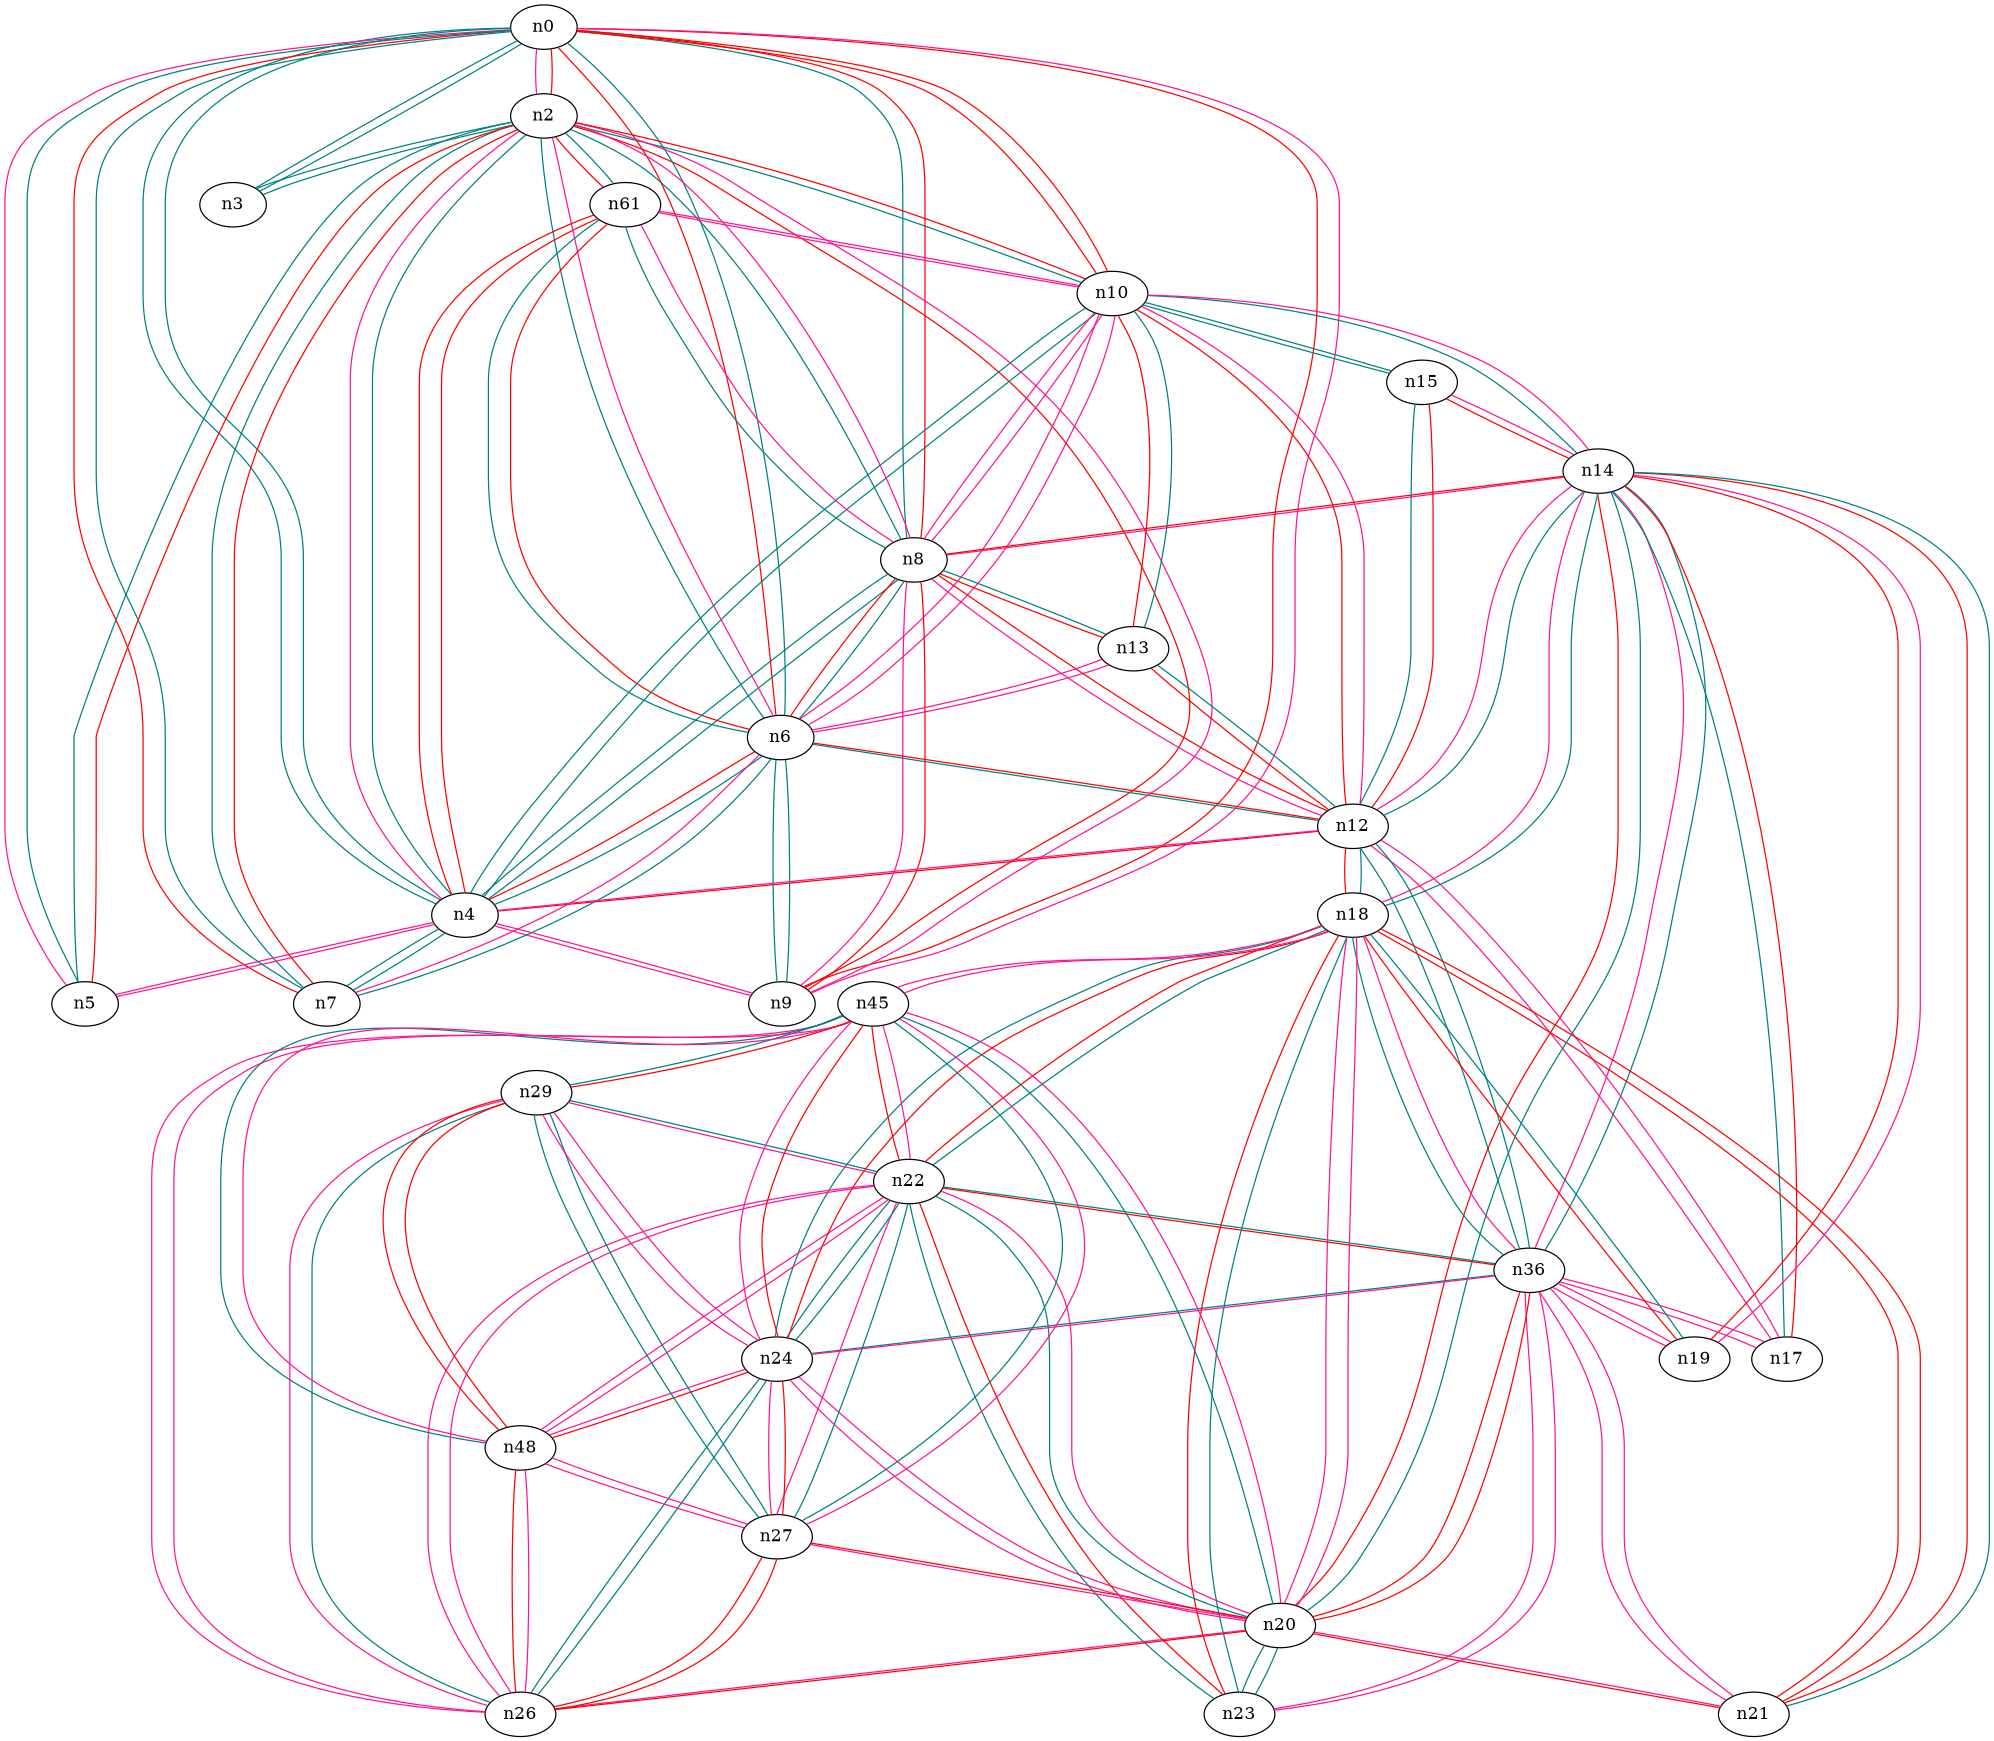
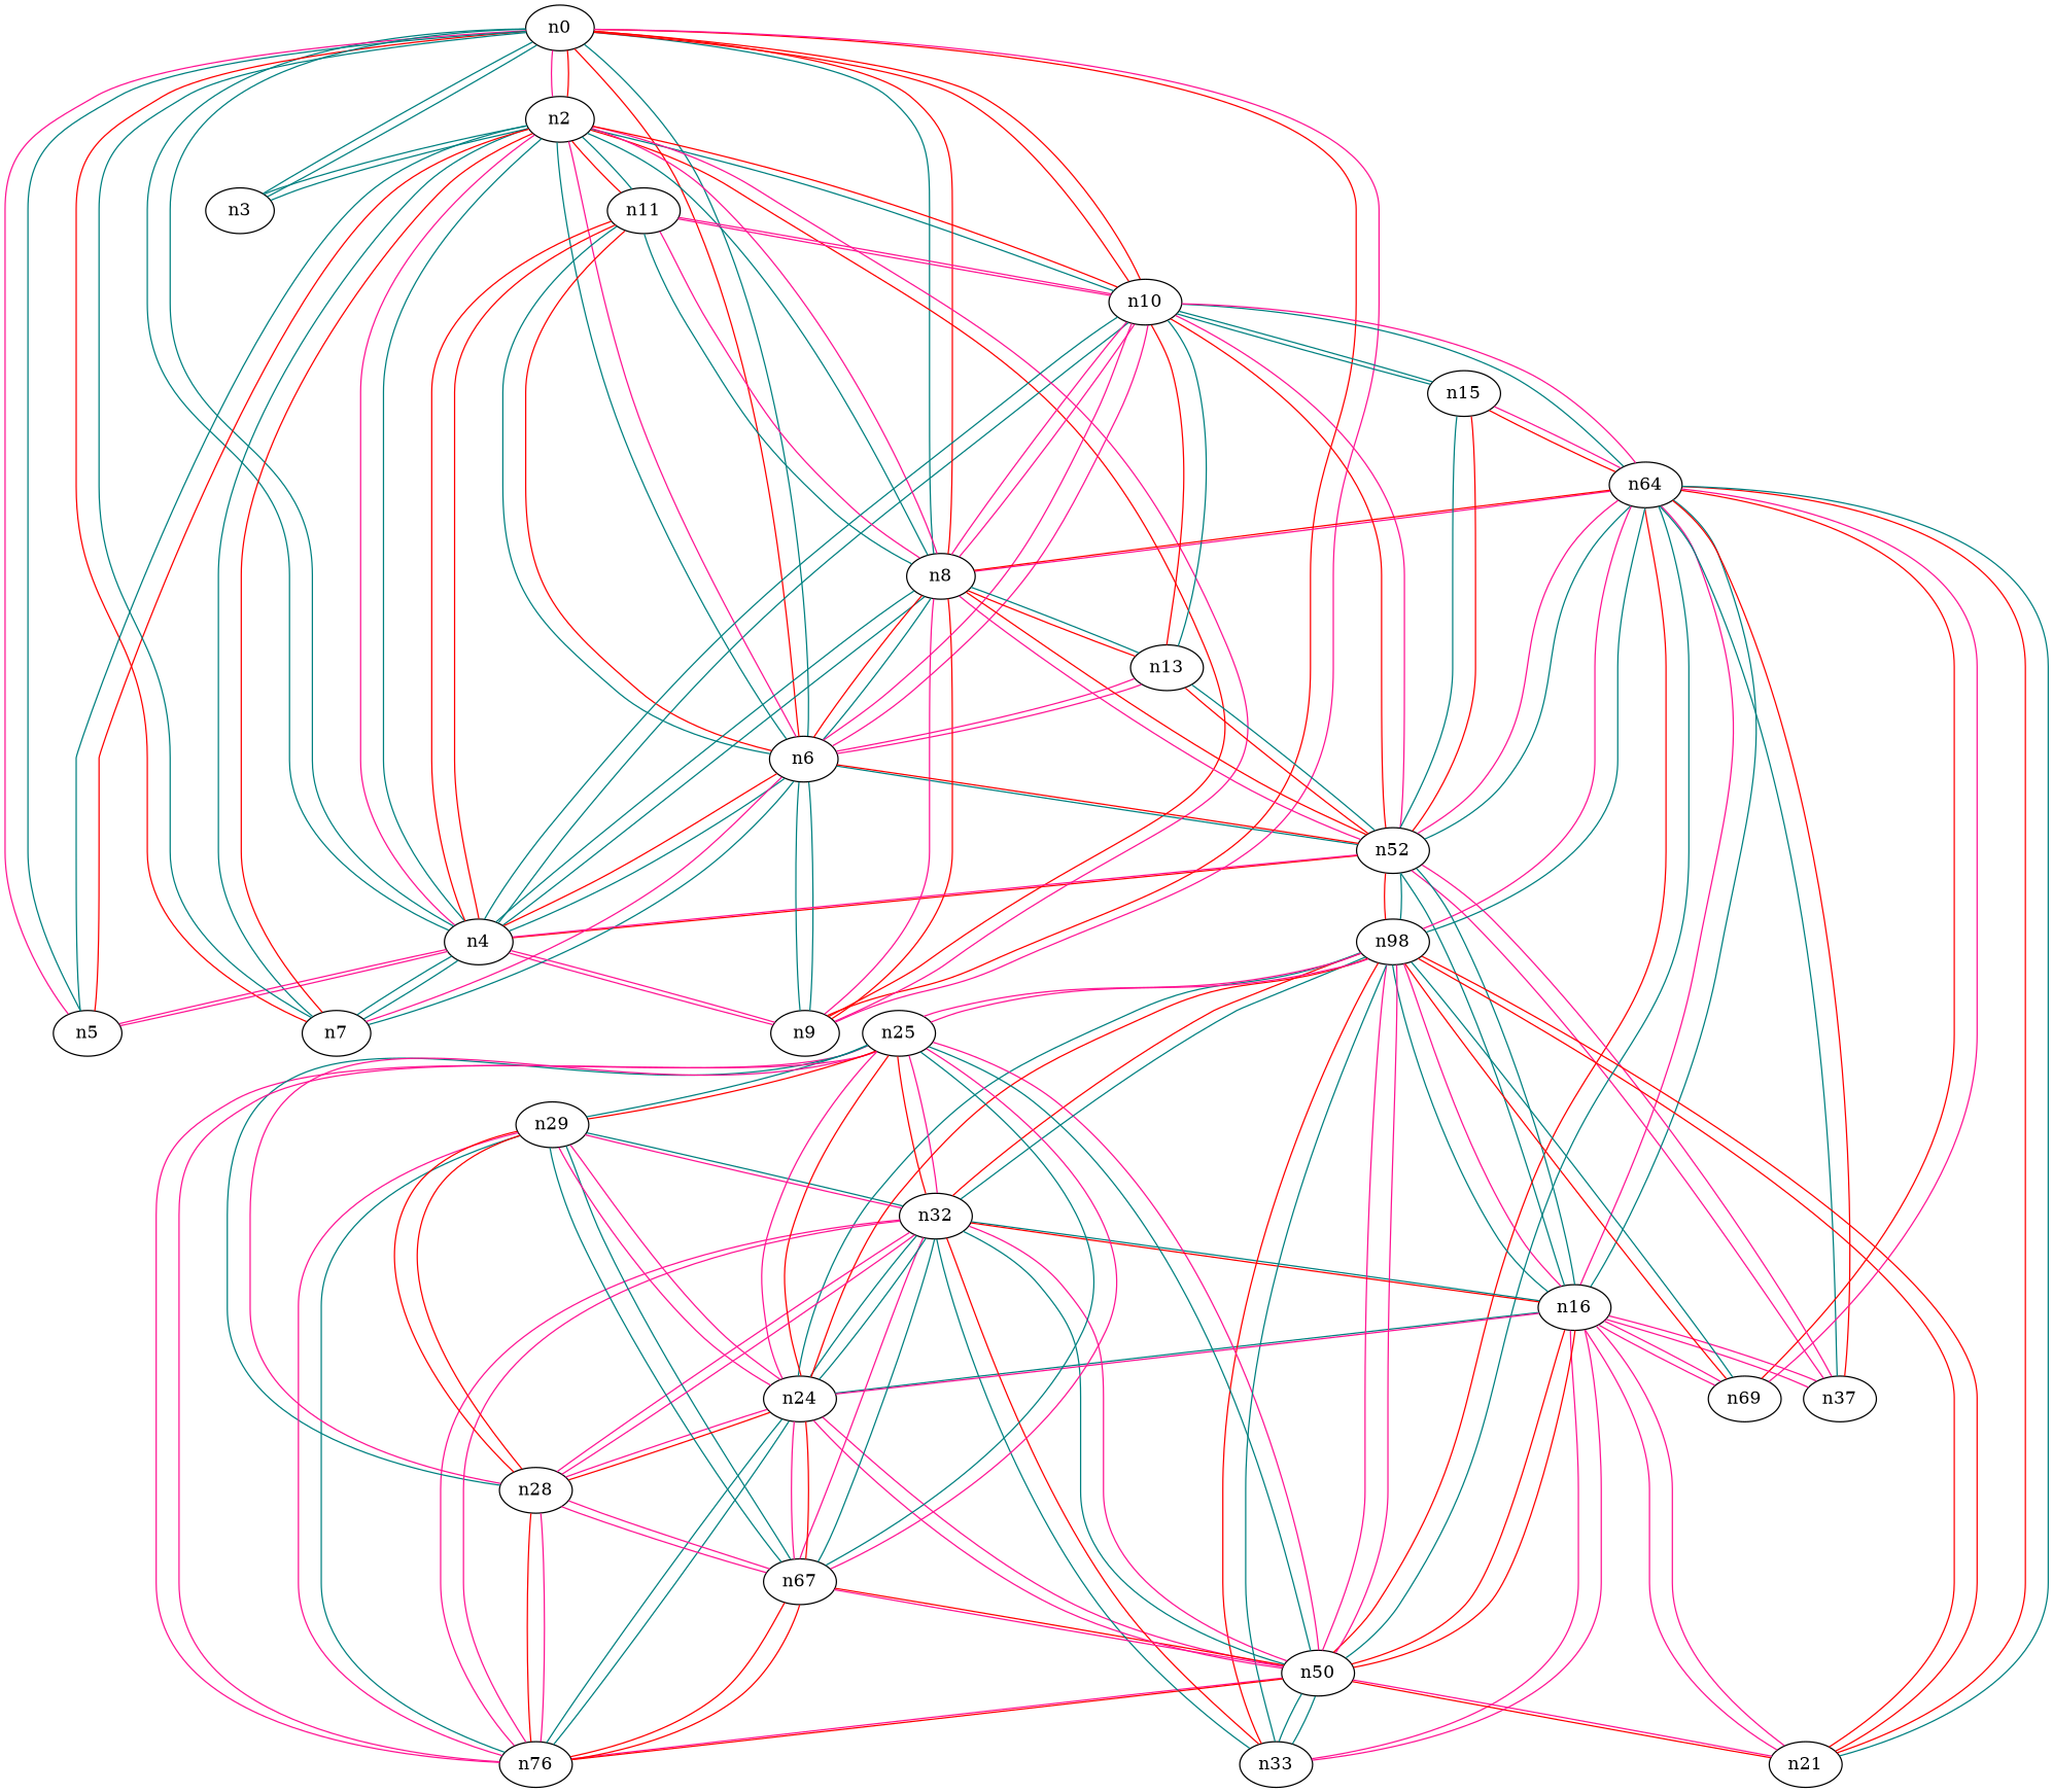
  graph {
    edge [color=deeppink]
    n0
    n2
    n3
    n4
    n5
    n6
    n7
    n8
    n9
    n10
-   n11 [label=n61]
-   n12
+   n11
+   n12 [label=n52]
    n13
-   n14
+   n14 [label=n64]
    n15
-   n16 [label=n36]
-   n17
-   n18
-   n19
-   n20
+   n16
+   n17 [label=n37]
+   n18 [label=n98]
+   n19 [label=n69]
+   n20 [label=n50]
    n21
-   n22
-   n23
+   n22 [label=n32]
+   n23 [label=n33]
    n24
-   n25 [label=n45]
-   n26
-   n27
-   n28 [label=n48]
+   n25
+   n26 [label=n76]
+   n27 [label=n67]
+   n28
    n29
    n0 -- n2
    n0 -- n3 [color=teal]
    n0 -- n4 [color=teal]
    n0 -- n5
    n0 -- n6 [color=red]
    n0 -- n7 [color=red]
    n0 -- n8 [color=teal]
    n0 -- n9 [color=red]
    n0 -- n10 [color=red]
    n2 -- n0 [color=red]
    n2 -- n3 [color=teal]
    n2 -- n4
    n2 -- n5 [color=teal]
    n2 -- n6 [color=teal]
    n2 -- n7 [color=teal]
    n2 -- n8 [color=teal]
    n2 -- n9 [color=red]
    n2 -- n10 [color=teal]
    n2 -- n11 [color=red]
    n3 -- n0 [color=teal]
    n3 -- n2 [color=teal]
    n4 -- n0 [color=teal]
    n4 -- n2 [color=teal]
    n4 -- n5
    n4 -- n6 [color=teal]
    n4 -- n7 [color=teal]
    n4 -- n8 [color=teal]
    n4 -- n9
    n4 -- n10 [color=teal]
    n4 -- n11 [color=red]
    n4 -- n12 [color=red]
    n5 -- n0 [color=teal]
    n5 -- n2 [color=red]
    n5 -- n4
    n6 -- n0 [color=teal]
    n6 -- n2
    n6 -- n4 [color=red]
    n6 -- n7
    n6 -- n8 [color=teal]
    n6 -- n9 [color=teal]
    n6 -- n10
    n6 -- n11 [color=red]
    n6 -- n12 [color=teal]
    n6 -- n13
    n7 -- n0 [color=teal]
    n7 -- n2 [color=red]
    n7 -- n4 [color=teal]
    n7 -- n6 [color=teal]
    n8 -- n0 [color=red]
    n8 -- n2
    n8 -- n4 [color=teal]
    n8 -- n6 [color=red]
    n8 -- n9
    n8 -- n10
    n8 -- n11
    n8 -- n12
    n8 -- n13 [color=red]
    n8 -- n14
    n9 -- n0
    n9 -- n2
    n9 -- n4
    n9 -- n6 [color=teal]
    n9 -- n8 [color=red]
    n10 -- n0 [color=red]
    n10 -- n2 [color=red]
    n10 -- n4 [color=teal]
    n10 -- n6
    n10 -- n8
    n10 -- n11
    n10 -- n12 [color=red]
    n10 -- n13 [color=red]
    n10 -- n14 [color=teal]
    n10 -- n15 [color=teal]
    n11 -- n2 [color=teal]
    n11 -- n4 [color=red]
    n11 -- n6 [color=teal]
    n11 -- n8 [color=teal]
    n11 -- n10
    n12 -- n4
    n12 -- n6 [color=red]
    n12 -- n8 [color=red]
    n12 -- n10
    n12 -- n13 [color=teal]
    n12 -- n14 [color=teal]
    n12 -- n15 [color=red]
    n12 -- n16 [color=teal]
    n12 -- n17
    n12 -- n18 [color=red]
    n13 -- n6
    n13 -- n8 [color=teal]
    n13 -- n10 [color=teal]
    n13 -- n12 [color=red]
    n14 -- n8 [color=red]
    n14 -- n10
    n14 -- n12
    n14 -- n15
    n14 -- n16
    n14 -- n17 [color=teal]
    n14 -- n18
    n14 -- n19 [color=red]
    n14 -- n20 [color=red]
    n14 -- n21 [color=red]
    n15 -- n10 [color=teal]
    n15 -- n12 [color=teal]
    n15 -- n14 [color=red]
    n16 -- n12 [color=teal]
    n16 -- n14 [color=teal]
    n16 -- n17
    n16 -- n18
    n16 -- n19
    n16 -- n20 [color=red]
    n16 -- n21
    n16 -- n22 [color=teal]
    n16 -- n23
    n16 -- n24 [color=teal]
    n17 -- n12
    n17 -- n14 [color=red]
    n17 -- n16
    n18 -- n12 [color=teal]
    n18 -- n14 [color=teal]
    n18 -- n16 [color=teal]
    n18 -- n19 [color=red]
    n18 -- n20
    n18 -- n21 [color=red]
    n18 -- n22 [color=red]
    n18 -- n23 [color=red]
    n18 -- n24 [color=teal]
    n18 -- n25
    n19 -- n14
    n19 -- n16
    n19 -- n18 [color=teal]
    n20 -- n14 [color=teal]
    n20 -- n16 [color=red]
    n20 -- n18
    n20 -- n21 [color=red]
    n20 -- n22
    n20 -- n23 [color=teal]
    n20 -- n24
    n20 -- n25
    n20 -- n26
    n20 -- n27 [color=red]
    n21 -- n14 [color=teal]
    n21 -- n16
    n21 -- n18 [color=red]
    n21 -- n20
    n22 -- n16 [color=red]
    n22 -- n18 [color=teal]
    n22 -- n20 [color=teal]
    n22 -- n23 [color=teal]
    n22 -- n24 [color=teal]
    n22 -- n25
    n22 -- n26
    n22 -- n27
    n22 -- n28
    n22 -- n29 [color=teal]
    n23 -- n16
    n23 -- n18 [color=teal]
    n23 -- n20 [color=teal]
    n23 -- n22 [color=red]
    n24 -- n16
    n24 -- n18 [color=red]
    n24 -- n20
    n24 -- n22 [color=teal]
    n24 -- n25 [color=red]
    n24 -- n26 [color=teal]
    n24 -- n27
    n24 -- n28
    n24 -- n29
    n25 -- n18
    n25 -- n20 [color=teal]
    n25 -- n22 [color=red]
    n25 -- n24
    n25 -- n26
    n25 -- n27 [color=teal]
    n25 -- n28 [color=teal]
    n25 -- n29 [color=teal]
    n26 -- n20 [color=red]
    n26 -- n22
    n26 -- n24 [color=teal]
    n26 -- n25
    n26 -- n27 [color=red]
    n26 -- n28
    n26 -- n29 [color=teal]
    n27 -- n20
    n27 -- n22 [color=teal]
    n27 -- n24 [color=red]
    n27 -- n25
    n27 -- n26 [color=red]
    n27 -- n28
    n27 -- n29 [color=teal]
    n28 -- n22
    n28 -- n24 [color=red]
    n28 -- n25
    n28 -- n26 [color=red]
    n28 -- n27
    n28 -- n29 [color=red]
    n29 -- n22
    n29 -- n24
    n29 -- n25 [color=red]
    n29 -- n26
    n29 -- n27 [color=teal]
    n29 -- n28 [color=red]
  }
